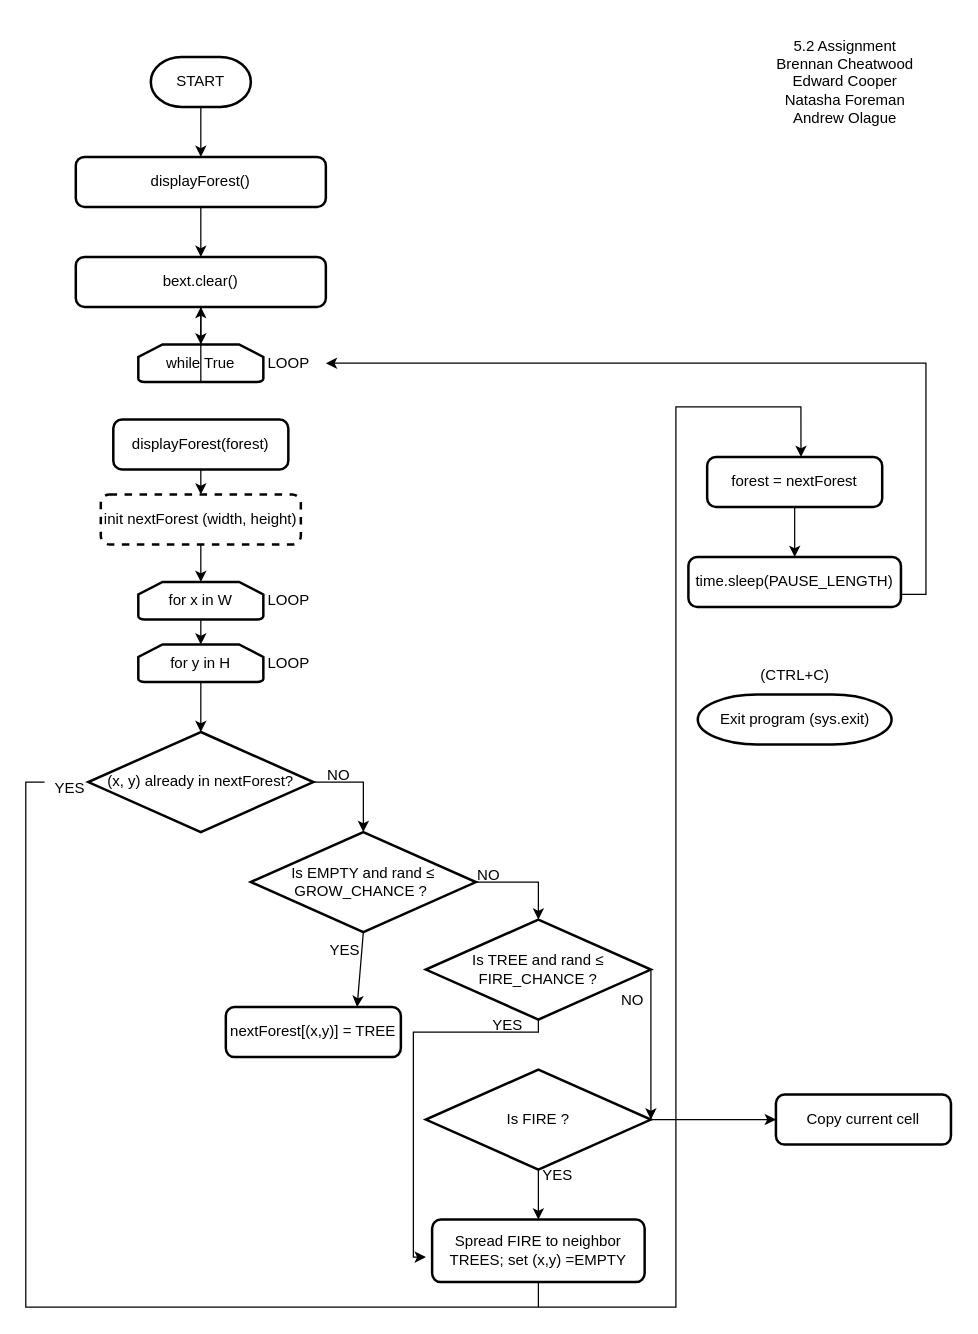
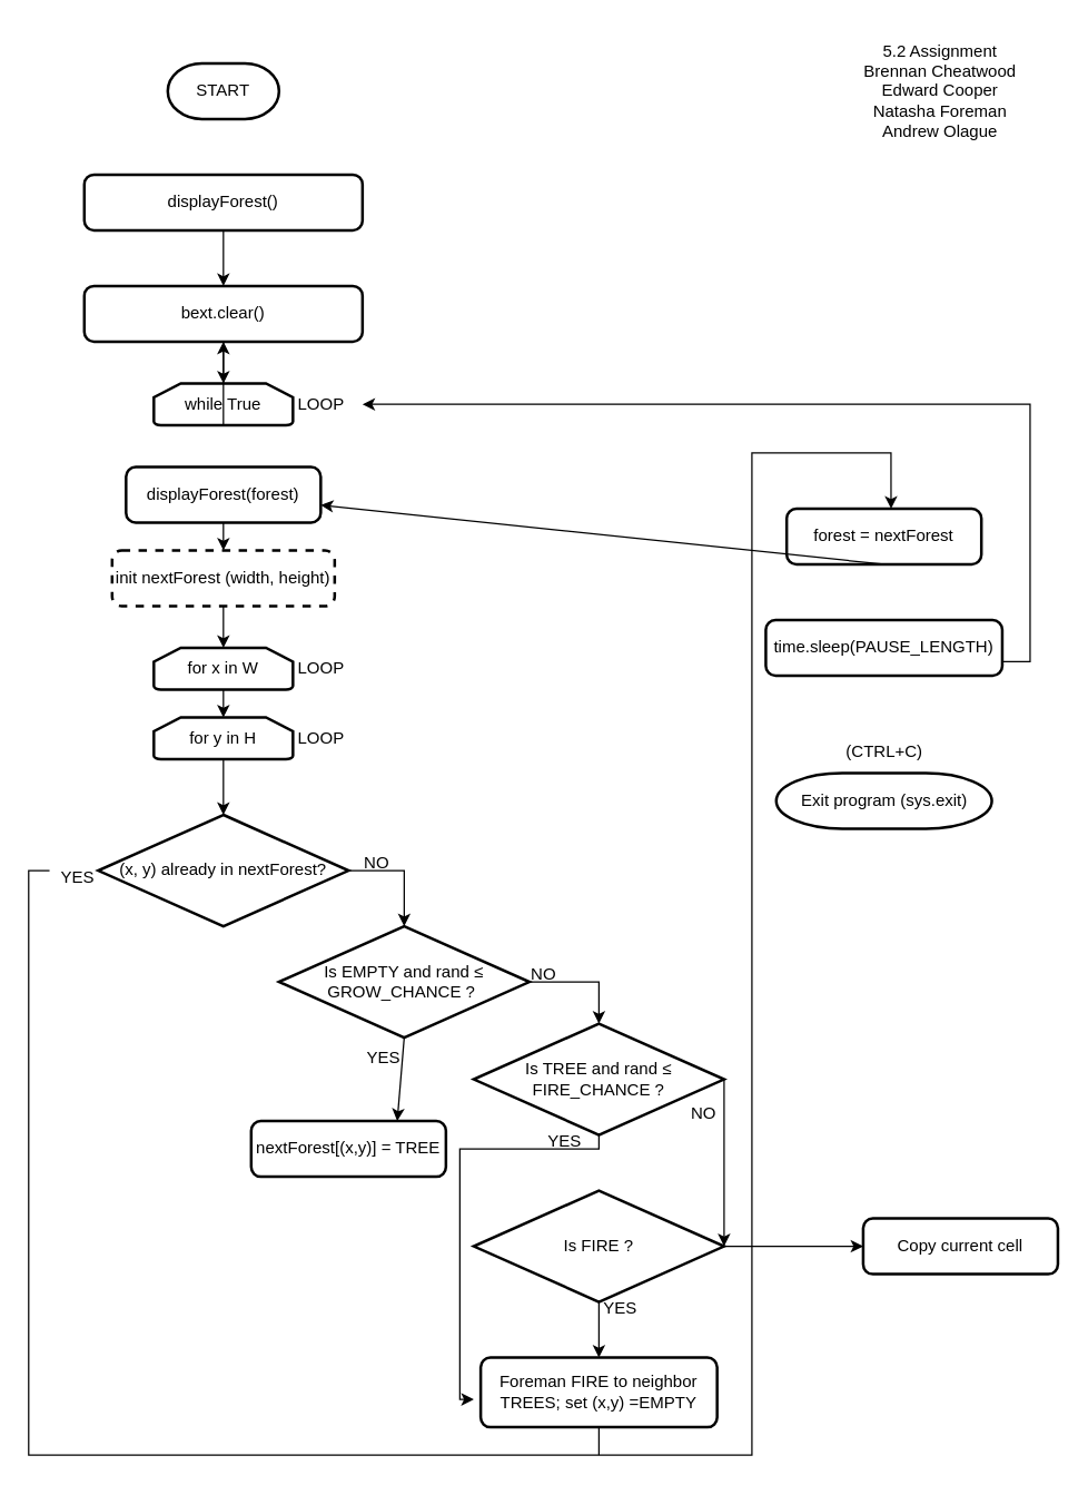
  <mxCell id="0" />
  <mxCell id="1" parent="0" />
  <mxCell id="2" value="START" style="strokeWidth=2;html=1;shape=mxgraph.flowchart.terminator;whiteSpace=wrap;" vertex="1" parent="1"><mxGeometry x="120" y="45" width="80" height="40" as="geometry" /></mxCell>
  <mxCell id="3" value="displayForest()" style="rounded=1;whiteSpace=wrap;html=1;absoluteArcSize=1;arcSize=14;strokeWidth=2;" vertex="1" parent="1"><mxGeometry x="60" y="125" width="200" height="40" as="geometry" /></mxCell>
  <mxCell id="4" value="bext.clear()" style="rounded=1;whiteSpace=wrap;html=1;absoluteArcSize=1;arcSize=14;strokeWidth=2;" vertex="1" parent="1"><mxGeometry x="60" y="205" width="200" height="40" as="geometry" /></mxCell>
  <mxCell id="5" value="while True" style="strokeWidth=2;html=1;shape=mxgraph.flowchart.loop_limit;whiteSpace=wrap;" vertex="1" parent="1"><mxGeometry x="110" y="275" width="100" height="30" as="geometry" /></mxCell>
  <mxCell id="6" value="displayForest(forest)" style="rounded=1;whiteSpace=wrap;html=1;absoluteArcSize=1;arcSize=14;strokeWidth=2;" vertex="1" parent="1"><mxGeometry x="90" y="335" width="140" height="40" as="geometry" /></mxCell>
  <mxCell id="7" value="init nextForest (width, height)" style="rounded=1;whiteSpace=wrap;html=1;absoluteArcSize=1;arcSize=14;strokeWidth=2;dashed=1;" vertex="1" parent="1"><mxGeometry x="80" y="395" width="160" height="40" as="geometry" /></mxCell>
  <mxCell id="8" value="for x in W" style="strokeWidth=2;html=1;shape=mxgraph.flowchart.loop_limit;whiteSpace=wrap;" vertex="1" parent="1"><mxGeometry x="110" y="465" width="100" height="30" as="geometry" /></mxCell>
  <mxCell id="9" value="for y in H" style="strokeWidth=2;html=1;shape=mxgraph.flowchart.loop_limit;whiteSpace=wrap;" vertex="1" parent="1"><mxGeometry x="110" y="515" width="100" height="30" as="geometry" /></mxCell>
  <mxCell id="10" value="(x, y) already in nextForest?" style="strokeWidth=2;html=1;shape=mxgraph.flowchart.decision;whiteSpace=wrap;" vertex="1" parent="1"><mxGeometry x="70" y="585" width="180" height="80" as="geometry" /></mxCell>
  <mxCell id="11" value="Is EMPTY and rand&amp;nbsp;≤ GROW_CHANCE ?&amp;nbsp;" style="strokeWidth=2;html=1;shape=mxgraph.flowchart.decision;whiteSpace=wrap;" vertex="1" parent="1"><mxGeometry x="200" y="665" width="180" height="80" as="geometry" /></mxCell>
  <mxCell id="12" value="Is TREE and rand&amp;nbsp;≤ FIRE_CHANCE ?&lt;span style=&quot;color: rgba(0, 0, 0, 0); font-family: monospace; font-size: 0px; text-align: start; text-wrap-mode: nowrap;&quot;&gt;%3CmxGraphModel%3E%3Croot%3E%3CmxCell%20id%3D%220%22%2F%3E%3CmxCell%20id%3D%221%22%20parent%3D%220%22%2F%3E%3CmxCell%20id%3D%222%22%20value%3D%22Is%20EMPTY%20and%20rand%26amp%3Bnbsp%3B%E2%89%A4%20GROW_CHANCE%20%3F%26amp%3Bnbsp%3B%22%20style%3D%22strokeWidth%3D2%3Bhtml%3D1%3Bshape%3Dmxgraph.flowchart.decision%3BwhiteSpace%3Dwrap%3B%22%20vertex%3D%221%22%20parent%3D%221%22%3E%3CmxGeometry%20x%3D%22260%22%20y%3D%22660%22%20width%3D%22180%22%20height%3D%2280%22%20as%3D%22geometry%22%2F%3E%3C%2FmxCell%3E%3C%2Froot%3E%3C%2FmxGraphModel%3E&lt;/span&gt;" style="strokeWidth=2;html=1;shape=mxgraph.flowchart.decision;whiteSpace=wrap;" vertex="1" parent="1"><mxGeometry x="340" y="735" width="180" height="80" as="geometry" /></mxCell>
  <mxCell id="13" value="Is FIRE ?" style="strokeWidth=2;html=1;shape=mxgraph.flowchart.decision;whiteSpace=wrap;" vertex="1" parent="1"><mxGeometry x="340" y="855" width="180" height="80" as="geometry" /></mxCell>
  <mxCell id="14" value="nextForest[(x,y)] = TREE" style="rounded=1;whiteSpace=wrap;html=1;absoluteArcSize=1;arcSize=14;strokeWidth=2;" vertex="1" parent="1"><mxGeometry x="180" y="805" width="140" height="40" as="geometry" /></mxCell>
- <mxCell id="15" value="Spread FIRE to neighbor TREES; set (x,y) =EMPTY" style="rounded=1;whiteSpace=wrap;html=1;absoluteArcSize=1;arcSize=14;strokeWidth=2;" vertex="1" parent="1"><mxGeometry x="345" y="975" width="170" height="50" as="geometry" /></mxCell>
+ <mxCell id="15" value="Foreman FIRE to neighbor TREES; set (x,y) =EMPTY" style="rounded=1;whiteSpace=wrap;html=1;absoluteArcSize=1;arcSize=14;strokeWidth=2;" vertex="1" parent="1"><mxGeometry x="345" y="975" width="170" height="50" as="geometry" /></mxCell>
  <mxCell id="16" value="forest = nextForest" style="rounded=1;whiteSpace=wrap;html=1;absoluteArcSize=1;arcSize=14;strokeWidth=2;" vertex="1" parent="1"><mxGeometry x="565" y="365" width="140" height="40" as="geometry" /></mxCell>
  <mxCell id="17" value="time.sleep(PAUSE_LENGTH)" style="rounded=1;whiteSpace=wrap;html=1;absoluteArcSize=1;arcSize=14;strokeWidth=2;" vertex="1" parent="1"><mxGeometry x="550" y="445" width="170" height="40" as="geometry" /></mxCell>
  <mxCell id="18" value="Exit program (sys.exit)" style="strokeWidth=2;html=1;shape=mxgraph.flowchart.terminator;whiteSpace=wrap;" vertex="1" parent="1"><mxGeometry x="557.5" y="555" width="155" height="40" as="geometry" /></mxCell>
  <mxCell id="19" value="(CTRL+C)" style="text;html=1;align=center;verticalAlign=middle;resizable=0;points=[];autosize=1;strokeColor=none;fillColor=none;" vertex="1" parent="1"><mxGeometry x="595" y="525" width="80" height="30" as="geometry" /></mxCell>
- <mxCell id="20" value="" style="edgeStyle=none;orthogonalLoop=1;jettySize=auto;html=1;rounded=0;exitX=0.5;exitY=1;exitDx=0;exitDy=0;exitPerimeter=0;entryX=0.5;entryY=0;entryDx=0;entryDy=0;" edge="1" parent="1" source="2" target="3"><mxGeometry width="100" relative="1" as="geometry"><mxPoint x="210" y="85" as="sourcePoint" /><mxPoint x="310" y="85" as="targetPoint" /><Array as="points" /></mxGeometry></mxCell>
  <mxCell id="21" value="" style="edgeStyle=none;orthogonalLoop=1;jettySize=auto;html=1;rounded=0;exitX=0.5;exitY=1;exitDx=0;exitDy=0;exitPerimeter=0;entryX=0.5;entryY=0;entryDx=0;entryDy=0;" edge="1" parent="1"><mxGeometry width="100" relative="1" as="geometry"><mxPoint x="160" y="165" as="sourcePoint" /><mxPoint x="160" y="205" as="targetPoint" /><Array as="points" /></mxGeometry></mxCell>
  <mxCell id="22" value="" style="edgeStyle=none;orthogonalLoop=1;jettySize=auto;html=1;rounded=0;exitX=0.5;exitY=1;exitDx=0;exitDy=0;entryX=0.5;entryY=0;entryDx=0;entryDy=0;" edge="1" parent="1" source="4"><mxGeometry width="100" relative="1" as="geometry"><mxPoint x="160" y="235" as="sourcePoint" /><mxPoint x="160" y="275" as="targetPoint" /><Array as="points" /></mxGeometry></mxCell>
  <mxCell id="23" value="" style="endArrow=classic;html=1;rounded=0;exitX=0.5;exitY=1;exitDx=0;exitDy=0;exitPerimeter=0;" edge="1" parent="1" source="5" target="4"><mxGeometry width="50" height="50" relative="1" as="geometry"><mxPoint x="320" y="455" as="sourcePoint" /><mxPoint x="370" y="405" as="targetPoint" /></mxGeometry></mxCell>
  <mxCell id="24" value="" style="edgeStyle=none;orthogonalLoop=1;jettySize=auto;html=1;rounded=0;exitX=0.5;exitY=1;exitDx=0;exitDy=0;entryX=0.5;entryY=0;entryDx=0;entryDy=0;" edge="1" parent="1" source="6" target="7"><mxGeometry width="100" relative="1" as="geometry"><mxPoint x="260" y="365" as="sourcePoint" /><mxPoint x="360" y="365" as="targetPoint" /><Array as="points" /></mxGeometry></mxCell>
  <mxCell id="25" value="" style="edgeStyle=none;orthogonalLoop=1;jettySize=auto;html=1;rounded=0;exitX=0.5;exitY=1;exitDx=0;exitDy=0;entryX=0.5;entryY=0;entryDx=0;entryDy=0;entryPerimeter=0;" edge="1" parent="1" source="7" target="8"><mxGeometry width="100" relative="1" as="geometry"><mxPoint x="230" y="475" as="sourcePoint" /><mxPoint x="330" y="475" as="targetPoint" /><Array as="points" /></mxGeometry></mxCell>
  <mxCell id="26" value="" style="edgeStyle=none;orthogonalLoop=1;jettySize=auto;html=1;rounded=0;exitX=0.5;exitY=1;exitDx=0;exitDy=0;entryX=0.5;entryY=0;entryDx=0;entryDy=0;entryPerimeter=0;exitPerimeter=0;" edge="1" parent="1" source="8" target="9"><mxGeometry width="100" relative="1" as="geometry"><mxPoint x="180" y="455" as="sourcePoint" /><mxPoint x="180" y="485" as="targetPoint" /><Array as="points" /></mxGeometry></mxCell>
  <mxCell id="27" value="LOOP" style="text;html=1;align=center;verticalAlign=middle;resizable=0;points=[];autosize=1;strokeColor=none;fillColor=none;" vertex="1" parent="1"><mxGeometry x="200" y="465" width="60" height="30" as="geometry" /></mxCell>
  <mxCell id="28" value="LOOP" style="text;html=1;align=center;verticalAlign=middle;resizable=0;points=[];autosize=1;strokeColor=none;fillColor=none;" vertex="1" parent="1"><mxGeometry x="200" y="515" width="60" height="30" as="geometry" /></mxCell>
  <mxCell id="29" value="LOOP" style="text;html=1;align=center;verticalAlign=middle;resizable=0;points=[];autosize=1;strokeColor=none;fillColor=none;" vertex="1" parent="1"><mxGeometry x="200" y="275" width="60" height="30" as="geometry" /></mxCell>
  <mxCell id="30" value="" style="edgeStyle=none;orthogonalLoop=1;jettySize=auto;html=1;rounded=0;exitX=0.5;exitY=1;exitDx=0;exitDy=0;exitPerimeter=0;entryX=0.5;entryY=0;entryDx=0;entryDy=0;entryPerimeter=0;" edge="1" parent="1" source="9" target="10"><mxGeometry width="100" relative="1" as="geometry"><mxPoint x="300" y="495" as="sourcePoint" /><mxPoint x="400" y="495" as="targetPoint" /><Array as="points" /></mxGeometry></mxCell>
  <mxCell id="31" value="" style="edgeStyle=none;orthogonalLoop=1;jettySize=auto;html=1;rounded=0;exitX=1;exitY=0.5;exitDx=0;exitDy=0;exitPerimeter=0;entryX=0.5;entryY=0;entryDx=0;entryDy=0;entryPerimeter=0;" edge="1" parent="1" source="10" target="11"><mxGeometry width="100" relative="1" as="geometry"><mxPoint x="160" y="665" as="sourcePoint" /><mxPoint x="160" y="705" as="targetPoint" /><Array as="points"><mxPoint x="290" y="625" /></Array></mxGeometry></mxCell>
  <mxCell id="32" value="NO" style="text;html=1;align=center;verticalAlign=middle;resizable=0;points=[];autosize=1;strokeColor=none;fillColor=none;" vertex="1" parent="1"><mxGeometry x="250" y="605" width="40" height="30" as="geometry" /></mxCell>
  <mxCell id="33" value="YES" style="text;html=1;align=center;verticalAlign=middle;resizable=0;points=[];autosize=1;strokeColor=none;fillColor=none;" vertex="1" parent="1"><mxGeometry x="30" y="615" width="50" height="30" as="geometry" /></mxCell>
  <mxCell id="34" value="" style="endArrow=classic;html=1;rounded=0;exitX=0.1;exitY=0.333;exitDx=0;exitDy=0;exitPerimeter=0;entryX=0.536;entryY=0;entryDx=0;entryDy=0;entryPerimeter=0;" edge="1" parent="1" source="33" target="16"><mxGeometry width="50" height="50" relative="1" as="geometry"><mxPoint x="320" y="725" as="sourcePoint" /><mxPoint x="640" y="325" as="targetPoint" /><Array as="points"><mxPoint x="20" y="625" /><mxPoint x="20" y="685" /><mxPoint x="20" y="1045" /><mxPoint x="540" y="1045" /><mxPoint x="540" y="325" /><mxPoint x="640" y="325" /></Array></mxGeometry></mxCell>
  <mxCell id="35" value="" style="endArrow=classic;html=1;rounded=0;exitX=1;exitY=0.5;exitDx=0;exitDy=0;exitPerimeter=0;entryX=0.5;entryY=0;entryDx=0;entryDy=0;entryPerimeter=0;" edge="1" parent="1" source="11" target="12"><mxGeometry width="50" height="50" relative="1" as="geometry"><mxPoint x="320" y="725" as="sourcePoint" /><mxPoint x="370" y="675" as="targetPoint" /><Array as="points"><mxPoint x="430" y="705" /></Array></mxGeometry></mxCell>
  <mxCell id="36" value="NO" style="text;html=1;align=center;verticalAlign=middle;resizable=0;points=[];autosize=1;strokeColor=none;fillColor=none;" vertex="1" parent="1"><mxGeometry x="370" y="685" width="40" height="30" as="geometry" /></mxCell>
  <mxCell id="37" value="" style="endArrow=classic;html=1;rounded=0;exitX=0.5;exitY=1;exitDx=0;exitDy=0;exitPerimeter=0;entryX=0.75;entryY=0;entryDx=0;entryDy=0;" edge="1" parent="1" source="11" target="14"><mxGeometry width="50" height="50" relative="1" as="geometry"><mxPoint x="320" y="725" as="sourcePoint" /><mxPoint x="370" y="675" as="targetPoint" /></mxGeometry></mxCell>
  <mxCell id="38" value="YES" style="text;html=1;align=center;verticalAlign=middle;resizable=0;points=[];autosize=1;strokeColor=none;fillColor=none;" vertex="1" parent="1"><mxGeometry x="250" y="745" width="50" height="30" as="geometry" /></mxCell>
  <mxCell id="39" value="" style="endArrow=classic;html=1;rounded=0;exitX=0.5;exitY=1;exitDx=0;exitDy=0;exitPerimeter=0;" edge="1" parent="1" source="12"><mxGeometry width="50" height="50" relative="1" as="geometry"><mxPoint x="320" y="725" as="sourcePoint" /><mxPoint x="340" y="1005" as="targetPoint" /><Array as="points"><mxPoint x="430" y="825" /><mxPoint x="330" y="825" /><mxPoint x="330" y="975" /><mxPoint x="330" y="1005" /></Array></mxGeometry></mxCell>
  <mxCell id="40" value="YES" style="text;html=1;align=center;verticalAlign=middle;resizable=0;points=[];autosize=1;strokeColor=none;fillColor=none;" vertex="1" parent="1"><mxGeometry x="380" y="805" width="50" height="30" as="geometry" /></mxCell>
  <mxCell id="41" value="" style="endArrow=classic;html=1;rounded=0;exitX=1;exitY=0.5;exitDx=0;exitDy=0;exitPerimeter=0;entryX=1;entryY=0.5;entryDx=0;entryDy=0;entryPerimeter=0;" edge="1" parent="1" source="12" target="13"><mxGeometry width="50" height="50" relative="1" as="geometry"><mxPoint x="320" y="725" as="sourcePoint" /><mxPoint x="370" y="675" as="targetPoint" /></mxGeometry></mxCell>
  <mxCell id="42" value="NO" style="text;html=1;align=center;verticalAlign=middle;resizable=0;points=[];autosize=1;strokeColor=none;fillColor=none;" vertex="1" parent="1"><mxGeometry x="485" y="785" width="40" height="30" as="geometry" /></mxCell>
  <mxCell id="43" value="" style="endArrow=classic;html=1;rounded=0;exitX=0.5;exitY=1;exitDx=0;exitDy=0;exitPerimeter=0;entryX=0.5;entryY=0;entryDx=0;entryDy=0;" edge="1" parent="1" source="13" target="15"><mxGeometry width="50" height="50" relative="1" as="geometry"><mxPoint x="320" y="725" as="sourcePoint" /><mxPoint x="370" y="675" as="targetPoint" /></mxGeometry></mxCell>
  <mxCell id="44" value="YES" style="text;html=1;align=center;verticalAlign=middle;resizable=0;points=[];autosize=1;strokeColor=none;fillColor=none;" vertex="1" parent="1"><mxGeometry x="420" y="925" width="50" height="30" as="geometry" /></mxCell>
  <mxCell id="45" value="" style="endArrow=classic;html=1;rounded=0;exitX=1;exitY=0.5;exitDx=0;exitDy=0;exitPerimeter=0;" edge="1" parent="1" source="13"><mxGeometry width="50" height="50" relative="1" as="geometry"><mxPoint x="320" y="655" as="sourcePoint" /><mxPoint x="620" y="895" as="targetPoint" /></mxGeometry></mxCell>
  <mxCell id="46" value="Copy current cell" style="rounded=1;whiteSpace=wrap;html=1;absoluteArcSize=1;arcSize=14;strokeWidth=2;" vertex="1" parent="1"><mxGeometry x="620" y="875" width="140" height="40" as="geometry" /></mxCell>
  <mxCell id="47" value="" style="endArrow=none;html=1;rounded=0;exitX=0.5;exitY=1;exitDx=0;exitDy=0;" edge="1" parent="1" source="15"><mxGeometry width="50" height="50" relative="1" as="geometry"><mxPoint x="320" y="725" as="sourcePoint" /><mxPoint x="430" y="1045" as="targetPoint" /></mxGeometry></mxCell>
- <mxCell id="48" value="" style="endArrow=classic;html=1;rounded=0;exitX=0.5;exitY=1;exitDx=0;exitDy=0;entryX=0.5;entryY=0;entryDx=0;entryDy=0;" edge="1" parent="1" source="16" target="17"><mxGeometry width="50" height="50" relative="1" as="geometry"><mxPoint x="320" y="725" as="sourcePoint" /><mxPoint x="370" y="675" as="targetPoint" /></mxGeometry></mxCell>
+ <mxCell id="48" value="" style="endArrow=classic;html=1;rounded=0;exitX=0.5;exitY=1;exitDx=0;exitDy=0;" edge="1" parent="1" source="16" target="6"><mxGeometry width="50" height="50" relative="1" as="geometry"><mxPoint x="320" y="725" as="sourcePoint" /><mxPoint x="370" y="675" as="targetPoint" /></mxGeometry></mxCell>
  <mxCell id="49" value="" style="endArrow=classic;html=1;rounded=0;exitX=1;exitY=0.75;exitDx=0;exitDy=0;" edge="1" parent="1" source="17" target="29"><mxGeometry width="50" height="50" relative="1" as="geometry"><mxPoint x="740" y="475" as="sourcePoint" /><mxPoint x="380" y="285" as="targetPoint" /><Array as="points"><mxPoint x="740" y="475" /><mxPoint x="740" y="290" /><mxPoint x="380" y="290" /></Array></mxGeometry></mxCell>
  <mxCell id="50" value="5.2 Assignment&lt;div&gt;Brennan Cheatwood&lt;/div&gt;&lt;div&gt;Edward Cooper&lt;/div&gt;&lt;div&gt;Natasha Foreman&lt;/div&gt;&lt;div&gt;Andrew Olague&lt;/div&gt;" style="text;html=1;align=center;verticalAlign=middle;resizable=0;points=[];autosize=1;strokeColor=none;fillColor=none;" vertex="1" parent="1"><mxGeometry x="610" y="20" width="130" height="90" as="geometry" /></mxCell>
